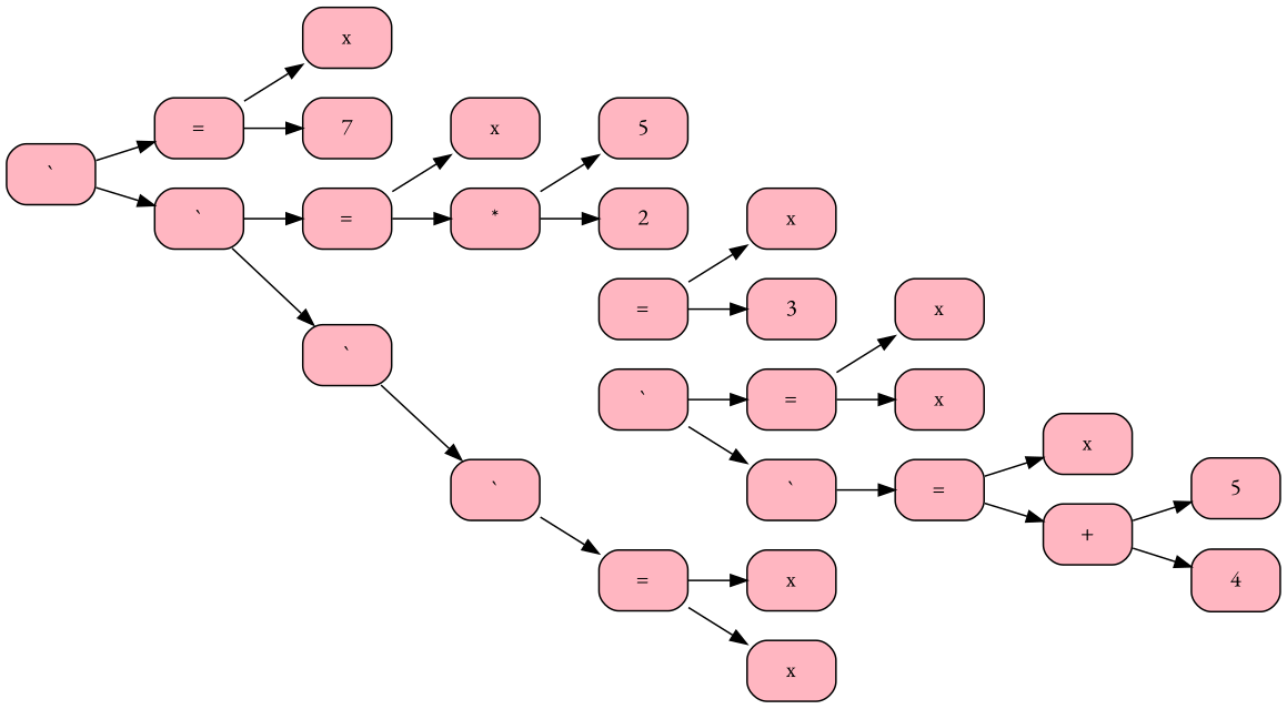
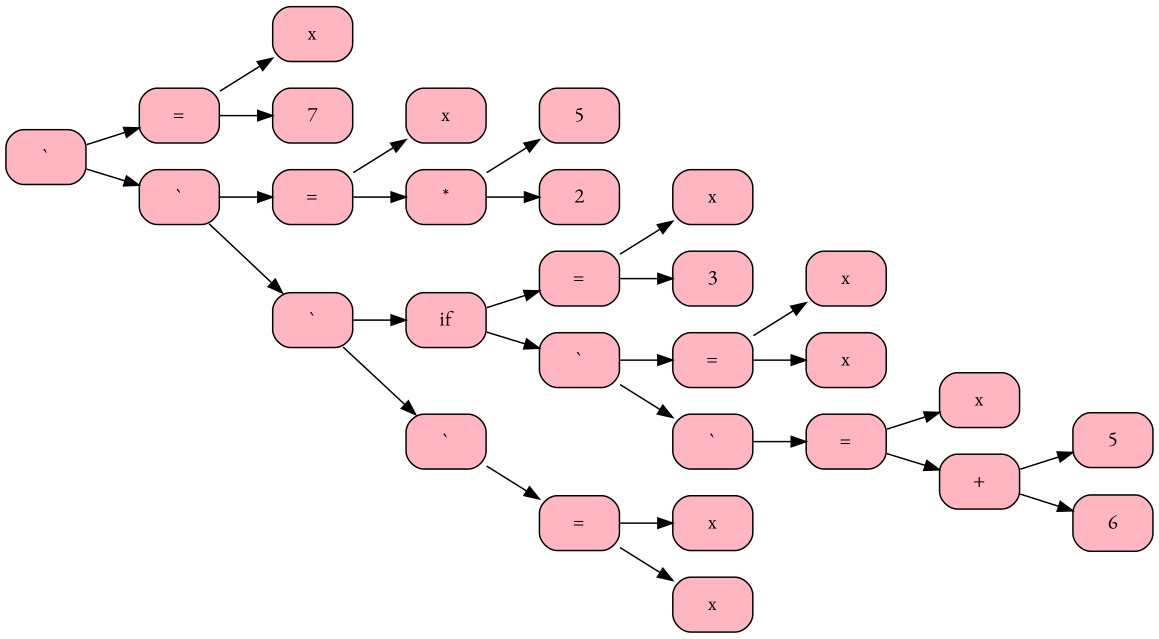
  digraph {
    fontname="EB Garamond"
    rankdir=LR
    node [fillcolor=lightpink fontname="EB Garamond" shape=Mrecord style=filled]
    edge [fontname="EB Garamond"]
    n1 [label="` "]
    n2 [label="= "]
    n3 [label="` "]
    n4 [label="x "]
    n5 [label="7 "]
    n6 [label="= "]
    n7 [label="` "]
    n8 [label="x "]
    n9 [label="* "]
+   n10 [label="if "]
    n11 [label="` "]
    n12 [label="5 "]
    n13 [label=2]
    n14 [label="= "]
    n15 [label="` "]
    n16 [label="= "]
    n17 [label="x "]
    n18 [label="3 "]
    n19 [label="= "]
    n20 [label="` "]
    n21 [label="x "]
    n22 [label="x "]
    n23 [label="x "]
    n24 [label="x "]
    n25 [label="= "]
    n26 [label="x "]
    n27 [label="+ "]
    n28 [label="5 "]
-   n29 [label="4 "]
+   n29 [label=6]
    n1 -> n2
    n1 -> n3
    n2 -> n4
    n2 -> n5
    n3 -> n6
    n3 -> n7
    n6 -> n8
    n6 -> n9
+   n7 -> n10
    n7 -> n11
    n9 -> n12
    n9 -> n13
+   n10 -> n14
+   n10 -> n15
    n11 -> n16
    n14 -> n17
    n14 -> n18
    n15 -> n19
    n15 -> n20
    n16 -> n21
    n16 -> n22
    n19 -> n23
    n19 -> n24
    n20 -> n25
    n25 -> n26
    n25 -> n27
    n27 -> n28
    n27 -> n29
  }
